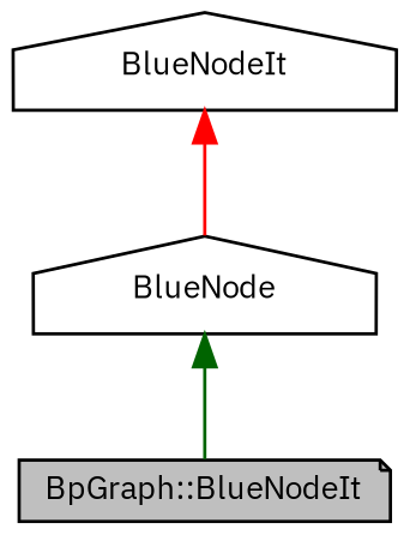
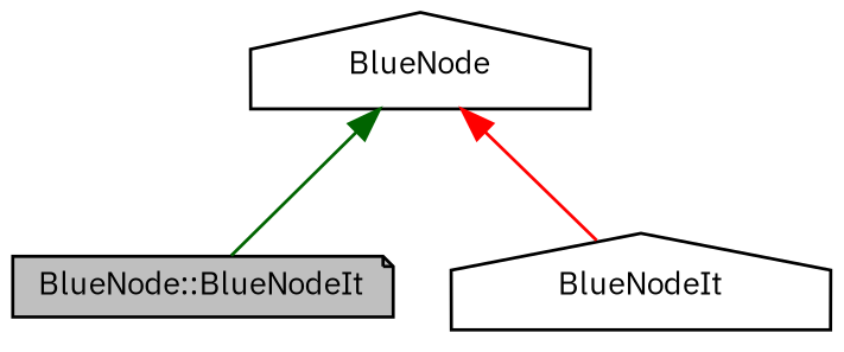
  digraph {
    fontname="IBM Plex Sans"
    node [color=black fillcolor=white fontname="IBM Plex Sans" fontsize=10 shape=house style=filled]
    edge [dir=back fontname="IBM Plex Sans" fontsize=10 labelfontname=FreeSans labelfontsize=10 style=solid]
-   n1 [fillcolor=grey75 fontcolor=black height=0.2 label="BpGraph::BlueNodeIt" shape=note width=0.4]
+   n1 [fillcolor=grey75 fontcolor=black height=0.2 label="BlueNode::BlueNodeIt" shape=note width=0.4]
    n2 [height=0.2 label=BlueNode width=0.4]
    n3 [height=0.2 label=BlueNodeIt width=0.4]
    n2 -> n1 [color=darkgreen]
-   n3 -> n2 [color=red]
+   n2 -> n3 [color=red]
  }
